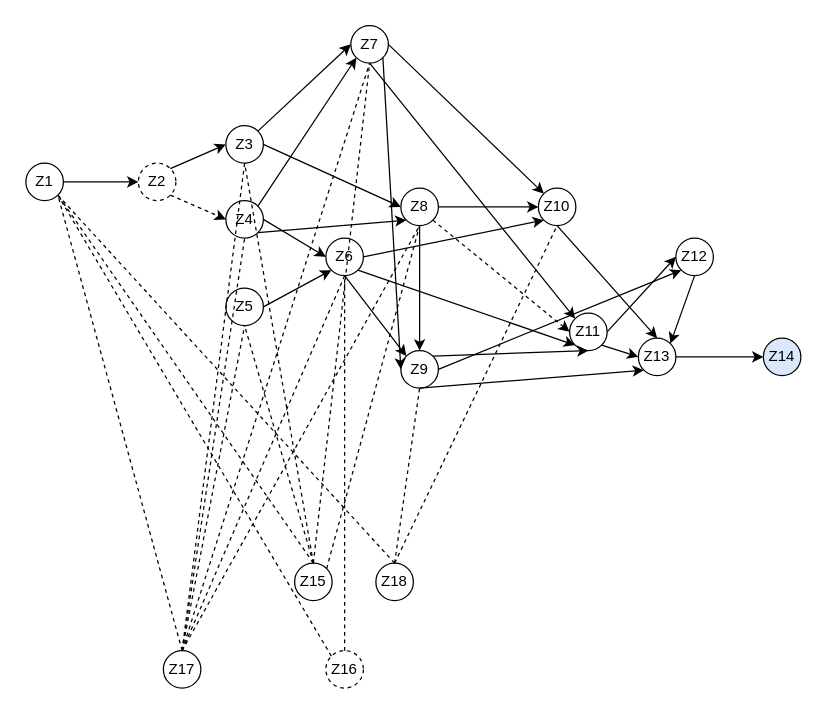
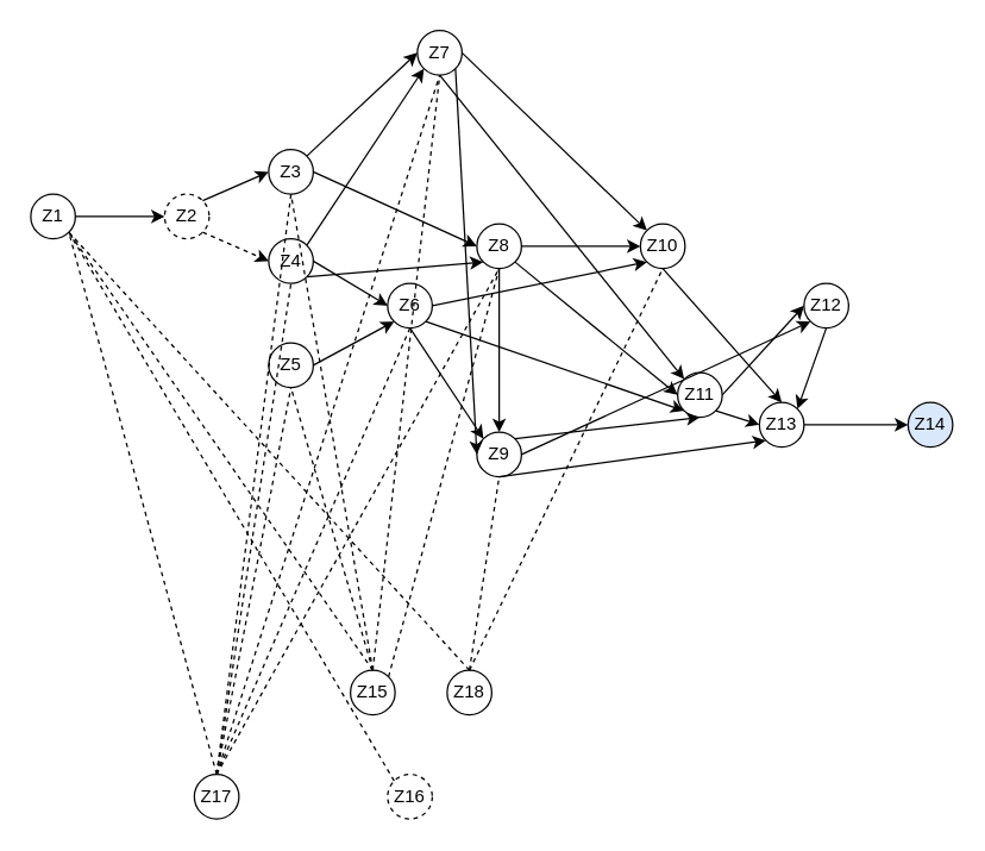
  <mxCell id="0" />
  <mxCell id="1" parent="0" />
  <mxCell id="2" value="Z1" style="ellipse;whiteSpace=wrap;html=1;aspect=fixed;" vertex="1" parent="1"><mxGeometry x="20" y="130" width="30" height="30" as="geometry" /></mxCell>
  <mxCell id="3" value="Z2" style="ellipse;whiteSpace=wrap;html=1;aspect=fixed;dashed=1;" vertex="1" parent="1"><mxGeometry x="110" y="130" width="30" height="30" as="geometry" /></mxCell>
  <mxCell id="4" value="Z3" style="ellipse;whiteSpace=wrap;html=1;aspect=fixed;" vertex="1" parent="1"><mxGeometry x="180" y="100" width="30" height="30" as="geometry" /></mxCell>
  <mxCell id="5" value="Z6" style="ellipse;whiteSpace=wrap;html=1;aspect=fixed;" vertex="1" parent="1"><mxGeometry x="260" y="190" width="30" height="30" as="geometry" /></mxCell>
  <mxCell id="6" value="Z11" style="ellipse;whiteSpace=wrap;html=1;aspect=fixed;" vertex="1" parent="1"><mxGeometry x="455" y="250" width="30" height="30" as="geometry" /></mxCell>
  <mxCell id="7" value="Z10" style="ellipse;whiteSpace=wrap;html=1;aspect=fixed;" vertex="1" parent="1"><mxGeometry x="430" y="150" width="30" height="30" as="geometry" /></mxCell>
- <mxCell id="8" value="Z9" style="ellipse;whiteSpace=wrap;html=1;aspect=fixed;" vertex="1" parent="1"><mxGeometry x="320" y="280" width="30" height="30" as="geometry" /></mxCell>
+ <mxCell id="8" value="Z9" style="ellipse;whiteSpace=wrap;html=1;aspect=fixed;" vertex="1" parent="1"><mxGeometry x="320" y="290" width="30" height="30" as="geometry" /></mxCell>
  <mxCell id="9" value="Z8" style="ellipse;whiteSpace=wrap;html=1;aspect=fixed;" vertex="1" parent="1"><mxGeometry x="320" y="150" width="30" height="30" as="geometry" /></mxCell>
  <mxCell id="10" value="Z7" style="ellipse;whiteSpace=wrap;html=1;aspect=fixed;" vertex="1" parent="1"><mxGeometry x="280" y="20" width="30" height="30" as="geometry" /></mxCell>
  <mxCell id="11" value="Z15" style="ellipse;whiteSpace=wrap;html=1;aspect=fixed;" vertex="1" parent="1"><mxGeometry x="235" y="450" width="30" height="30" as="geometry" /></mxCell>
  <mxCell id="12" value="Z5" style="ellipse;whiteSpace=wrap;html=1;aspect=fixed;" vertex="1" parent="1"><mxGeometry x="180" y="230" width="30" height="30" as="geometry" /></mxCell>
  <mxCell id="13" value="Z4" style="ellipse;whiteSpace=wrap;html=1;aspect=fixed;" vertex="1" parent="1"><mxGeometry x="180" y="160" width="30" height="30" as="geometry" /></mxCell>
  <mxCell id="14" value="Z16" style="ellipse;whiteSpace=wrap;html=1;aspect=fixed;dashed=1;" vertex="1" parent="1"><mxGeometry x="260" y="520" width="30" height="30" as="geometry" /></mxCell>
  <mxCell id="15" value="Z17" style="ellipse;whiteSpace=wrap;html=1;aspect=fixed;" vertex="1" parent="1"><mxGeometry x="130" y="520" width="30" height="30" as="geometry" /></mxCell>
  <mxCell id="16" value="Z18" style="ellipse;whiteSpace=wrap;html=1;aspect=fixed;" vertex="1" parent="1"><mxGeometry x="300" y="450" width="30" height="30" as="geometry" /></mxCell>
  <mxCell id="17" value="Z12" style="ellipse;whiteSpace=wrap;html=1;aspect=fixed;" vertex="1" parent="1"><mxGeometry x="540" y="190" width="30" height="30" as="geometry" /></mxCell>
  <mxCell id="18" value="Z13" style="ellipse;whiteSpace=wrap;html=1;aspect=fixed;" vertex="1" parent="1"><mxGeometry x="510" y="270" width="30" height="30" as="geometry" /></mxCell>
  <mxCell id="19" value="Z14" style="ellipse;whiteSpace=wrap;html=1;aspect=fixed;fillColor=#dae8fc;" vertex="1" parent="1"><mxGeometry x="610" y="270" width="30" height="30" as="geometry" /></mxCell>
  <mxCell id="20" value="" style="endArrow=classic;html=1;rounded=0;exitX=1;exitY=0.5;exitDx=0;exitDy=0;entryX=0;entryY=0.5;entryDx=0;entryDy=0;" edge="1" parent="1" source="2" target="3"><mxGeometry width="50" height="50" relative="1" as="geometry"><mxPoint x="70" y="90" as="sourcePoint" /><mxPoint x="120" y="90" as="targetPoint" /></mxGeometry></mxCell>
  <mxCell id="21" value="" style="endArrow=classic;html=1;rounded=0;exitX=1;exitY=0;exitDx=0;exitDy=0;entryX=0;entryY=0.5;entryDx=0;entryDy=0;" edge="1" parent="1" source="3" target="4"><mxGeometry width="50" height="50" relative="1" as="geometry"><mxPoint x="60" y="155" as="sourcePoint" /><mxPoint x="120" y="155" as="targetPoint" /></mxGeometry></mxCell>
  <mxCell id="22" value="" style="endArrow=classic;html=1;rounded=0;exitX=1;exitY=1;exitDx=0;exitDy=0;entryX=0;entryY=0.5;entryDx=0;entryDy=0;dashed=1;" edge="1" parent="1" source="3" target="13"><mxGeometry width="50" height="50" relative="1" as="geometry"><mxPoint x="146" y="144" as="sourcePoint" /><mxPoint x="190" y="125" as="targetPoint" /></mxGeometry></mxCell>
  <mxCell id="23" value="" style="endArrow=classic;html=1;rounded=0;exitX=1;exitY=0;exitDx=0;exitDy=0;entryX=0;entryY=0.5;entryDx=0;entryDy=0;" edge="1" parent="1" source="4" target="10"><mxGeometry width="50" height="50" relative="1" as="geometry"><mxPoint x="146" y="144" as="sourcePoint" /><mxPoint x="190" y="125" as="targetPoint" /></mxGeometry></mxCell>
  <mxCell id="24" value="" style="endArrow=classic;html=1;rounded=0;exitX=1;exitY=0.5;exitDx=0;exitDy=0;entryX=0;entryY=0.5;entryDx=0;entryDy=0;" edge="1" parent="1" source="13" target="5"><mxGeometry width="50" height="50" relative="1" as="geometry"><mxPoint x="216" y="114" as="sourcePoint" /><mxPoint x="290" y="45" as="targetPoint" /></mxGeometry></mxCell>
  <mxCell id="25" value="" style="endArrow=classic;html=1;rounded=0;exitX=1;exitY=0;exitDx=0;exitDy=0;entryX=0;entryY=1;entryDx=0;entryDy=0;" edge="1" parent="1" source="13" target="10"><mxGeometry width="50" height="50" relative="1" as="geometry"><mxPoint x="220" y="185" as="sourcePoint" /><mxPoint x="270" y="215" as="targetPoint" /></mxGeometry></mxCell>
  <mxCell id="26" value="" style="endArrow=classic;html=1;rounded=0;exitX=1;exitY=0.5;exitDx=0;exitDy=0;entryX=0;entryY=0.5;entryDx=0;entryDy=0;" edge="1" parent="1" source="4" target="9"><mxGeometry width="50" height="50" relative="1" as="geometry"><mxPoint x="216" y="114" as="sourcePoint" /><mxPoint x="290" y="45" as="targetPoint" /></mxGeometry></mxCell>
  <mxCell id="27" value="" style="endArrow=classic;html=1;rounded=0;exitX=1;exitY=0.5;exitDx=0;exitDy=0;entryX=0;entryY=0.5;entryDx=0;entryDy=0;" edge="1" parent="1" source="9" target="7"><mxGeometry width="50" height="50" relative="1" as="geometry"><mxPoint x="220" y="185" as="sourcePoint" /><mxPoint x="270" y="215" as="targetPoint" /></mxGeometry></mxCell>
- <mxCell id="28" value="" style="endArrow=classic;html=1;rounded=0;exitX=1;exitY=1;exitDx=0;exitDy=0;entryX=0;entryY=0.5;entryDx=0;entryDy=0;dashed=1;" edge="1" parent="1" source="9" target="6"><mxGeometry width="50" height="50" relative="1" as="geometry"><mxPoint x="360" y="175" as="sourcePoint" /><mxPoint x="440" y="175" as="targetPoint" /></mxGeometry></mxCell>
+ <mxCell id="28" value="" style="endArrow=classic;html=1;rounded=0;exitX=1;exitY=1;exitDx=0;exitDy=0;entryX=0;entryY=0.5;entryDx=0;entryDy=0;" edge="1" parent="1" source="9" target="6"><mxGeometry width="50" height="50" relative="1" as="geometry"><mxPoint x="360" y="175" as="sourcePoint" /><mxPoint x="440" y="175" as="targetPoint" /></mxGeometry></mxCell>
  <mxCell id="29" value="" style="endArrow=classic;html=1;rounded=0;exitX=1;exitY=0.5;exitDx=0;exitDy=0;entryX=0;entryY=0;entryDx=0;entryDy=0;" edge="1" parent="1" source="10" target="7"><mxGeometry width="50" height="50" relative="1" as="geometry"><mxPoint x="216" y="114" as="sourcePoint" /><mxPoint x="290" y="45" as="targetPoint" /></mxGeometry></mxCell>
  <mxCell id="30" value="" style="endArrow=classic;html=1;rounded=0;exitX=0.5;exitY=1;exitDx=0;exitDy=0;entryX=0.5;entryY=0;entryDx=0;entryDy=0;" edge="1" parent="1" source="9" target="8"><mxGeometry width="50" height="50" relative="1" as="geometry"><mxPoint x="356" y="186" as="sourcePoint" /><mxPoint x="430" y="245" as="targetPoint" /></mxGeometry></mxCell>
  <mxCell id="31" value="" style="endArrow=classic;html=1;rounded=0;exitX=1;exitY=1;exitDx=0;exitDy=0;entryX=0;entryY=1;entryDx=0;entryDy=0;" edge="1" parent="1" source="13" target="9"><mxGeometry width="50" height="50" relative="1" as="geometry"><mxPoint x="220" y="185" as="sourcePoint" /><mxPoint x="270" y="215" as="targetPoint" /></mxGeometry></mxCell>
  <mxCell id="32" value="" style="endArrow=classic;html=1;rounded=0;exitX=1;exitY=0.5;exitDx=0;exitDy=0;entryX=0;entryY=1;entryDx=0;entryDy=0;" edge="1" parent="1" source="12" target="5"><mxGeometry width="50" height="50" relative="1" as="geometry"><mxPoint x="223" y="280" as="sourcePoint" /><mxPoint x="267" y="299" as="targetPoint" /></mxGeometry></mxCell>
  <mxCell id="33" value="" style="endArrow=classic;html=1;rounded=0;exitX=0.5;exitY=1;exitDx=0;exitDy=0;entryX=0;entryY=0;entryDx=0;entryDy=0;" edge="1" parent="1" source="5" target="8"><mxGeometry width="50" height="50" relative="1" as="geometry"><mxPoint x="220" y="255" as="sourcePoint" /><mxPoint x="274" y="226" as="targetPoint" /></mxGeometry></mxCell>
  <mxCell id="34" value="" style="endArrow=classic;html=1;rounded=0;exitX=1;exitY=1;exitDx=0;exitDy=0;entryX=0;entryY=1;entryDx=0;entryDy=0;" edge="1" parent="1" source="5" target="6"><mxGeometry width="50" height="50" relative="1" as="geometry"><mxPoint x="285" y="230" as="sourcePoint" /><mxPoint x="334" y="294" as="targetPoint" /></mxGeometry></mxCell>
  <mxCell id="35" value="" style="endArrow=classic;html=1;rounded=0;exitX=1;exitY=0.5;exitDx=0;exitDy=0;entryX=0;entryY=1;entryDx=0;entryDy=0;" edge="1" parent="1" source="5" target="7"><mxGeometry width="50" height="50" relative="1" as="geometry"><mxPoint x="296" y="226" as="sourcePoint" /><mxPoint x="434" y="256" as="targetPoint" /></mxGeometry></mxCell>
  <mxCell id="36" value="" style="endArrow=classic;html=1;rounded=0;exitX=1;exitY=1;exitDx=0;exitDy=0;entryX=0;entryY=0.5;entryDx=0;entryDy=0;" edge="1" parent="1" source="10" target="8"><mxGeometry width="50" height="50" relative="1" as="geometry"><mxPoint x="320" y="45" as="sourcePoint" /><mxPoint x="444" y="164" as="targetPoint" /></mxGeometry></mxCell>
  <mxCell id="37" value="" style="endArrow=classic;html=1;rounded=0;exitX=0.5;exitY=1;exitDx=0;exitDy=0;entryX=0;entryY=0;entryDx=0;entryDy=0;" edge="1" parent="1" source="10" target="6"><mxGeometry width="50" height="50" relative="1" as="geometry"><mxPoint x="320" y="45" as="sourcePoint" /><mxPoint x="444" y="164" as="targetPoint" /></mxGeometry></mxCell>
  <mxCell id="38" value="" style="endArrow=classic;html=1;rounded=0;exitX=1;exitY=0;exitDx=0;exitDy=0;entryX=0.5;entryY=1;entryDx=0;entryDy=0;" edge="1" parent="1" source="8" target="6"><mxGeometry width="50" height="50" relative="1" as="geometry"><mxPoint x="420" y="290" as="sourcePoint" /><mxPoint x="469" y="354" as="targetPoint" /></mxGeometry></mxCell>
  <mxCell id="39" value="" style="endArrow=classic;html=1;rounded=0;exitX=0.5;exitY=1;exitDx=0;exitDy=0;entryX=0.5;entryY=0;entryDx=0;entryDy=0;" edge="1" parent="1" source="7" target="18"><mxGeometry width="50" height="50" relative="1" as="geometry"><mxPoint x="421" y="344" as="sourcePoint" /><mxPoint x="510" y="310" as="targetPoint" /></mxGeometry></mxCell>
  <mxCell id="40" value="" style="endArrow=classic;html=1;rounded=0;exitX=1;exitY=0.5;exitDx=0;exitDy=0;entryX=0;entryY=0.5;entryDx=0;entryDy=0;" edge="1" parent="1" source="6" target="17"><mxGeometry width="50" height="50" relative="1" as="geometry"><mxPoint x="455" y="190" as="sourcePoint" /><mxPoint x="535" y="280" as="targetPoint" /></mxGeometry></mxCell>
  <mxCell id="41" value="" style="endArrow=classic;html=1;rounded=0;exitX=0.5;exitY=1;exitDx=0;exitDy=0;entryX=0;entryY=1;entryDx=0;entryDy=0;" edge="1" parent="1" source="8" target="18"><mxGeometry width="50" height="50" relative="1" as="geometry"><mxPoint x="361" y="334" as="sourcePoint" /><mxPoint x="450" y="300" as="targetPoint" /></mxGeometry></mxCell>
  <mxCell id="42" value="" style="endArrow=classic;html=1;rounded=0;exitX=1;exitY=0.5;exitDx=0;exitDy=0;entryX=0;entryY=1;entryDx=0;entryDy=0;" edge="1" parent="1" source="8" target="17"><mxGeometry width="50" height="50" relative="1" as="geometry"><mxPoint x="373.5" y="294" as="sourcePoint" /><mxPoint x="462.5" y="260" as="targetPoint" /></mxGeometry></mxCell>
  <mxCell id="43" value="" style="endArrow=classic;html=1;rounded=0;exitX=1;exitY=0.5;exitDx=0;exitDy=0;" edge="1" parent="1" source="18" target="19"><mxGeometry width="50" height="50" relative="1" as="geometry"><mxPoint x="505.5" y="354" as="sourcePoint" /><mxPoint x="684.5" y="340" as="targetPoint" /></mxGeometry></mxCell>
  <mxCell id="44" value="" style="endArrow=classic;html=1;rounded=0;exitX=0.5;exitY=1;exitDx=0;exitDy=0;entryX=1;entryY=0;entryDx=0;entryDy=0;" edge="1" parent="1" source="17" target="18"><mxGeometry width="50" height="50" relative="1" as="geometry"><mxPoint x="560" y="250" as="sourcePoint" /><mxPoint x="630" y="250" as="targetPoint" /></mxGeometry></mxCell>
  <mxCell id="45" value="" style="endArrow=classic;html=1;rounded=0;exitX=1;exitY=1;exitDx=0;exitDy=0;entryX=0;entryY=0.5;entryDx=0;entryDy=0;" edge="1" parent="1" source="6" target="18"><mxGeometry width="50" height="50" relative="1" as="geometry"><mxPoint x="565" y="230" as="sourcePoint" /><mxPoint x="546" y="284" as="targetPoint" /></mxGeometry></mxCell>
  <mxCell id="46" value="" style="endArrow=none;dashed=1;html=1;rounded=0;entryX=0.5;entryY=1;entryDx=0;entryDy=0;exitX=0.5;exitY=0;exitDx=0;exitDy=0;" edge="1" parent="1" source="16" target="7"><mxGeometry width="50" height="50" relative="1" as="geometry"><mxPoint x="260" y="400" as="sourcePoint" /><mxPoint x="310" y="350" as="targetPoint" /></mxGeometry></mxCell>
  <mxCell id="47" value="" style="endArrow=none;dashed=1;html=1;rounded=0;entryX=0.5;entryY=1;entryDx=0;entryDy=0;exitX=0.5;exitY=0;exitDx=0;exitDy=0;" edge="1" parent="1" source="16" target="8"><mxGeometry width="50" height="50" relative="1" as="geometry"><mxPoint x="350" y="584" as="sourcePoint" /><mxPoint x="469" y="310" as="targetPoint" /></mxGeometry></mxCell>
  <mxCell id="48" value="" style="endArrow=none;dashed=1;html=1;rounded=0;entryX=0.5;entryY=1;entryDx=0;entryDy=0;exitX=1;exitY=0;exitDx=0;exitDy=0;" edge="1" parent="1" source="11" target="9"><mxGeometry width="50" height="50" relative="1" as="geometry"><mxPoint x="365.5" y="564" as="sourcePoint" /><mxPoint x="484.5" y="290" as="targetPoint" /></mxGeometry></mxCell>
  <mxCell id="49" value="" style="endArrow=none;dashed=1;html=1;rounded=0;entryX=1;entryY=1;entryDx=0;entryDy=0;exitX=0.5;exitY=0;exitDx=0;exitDy=0;" edge="1" parent="1" source="11" target="2"><mxGeometry width="50" height="50" relative="1" as="geometry"><mxPoint x="60" y="554" as="sourcePoint" /><mxPoint x="149" y="280" as="targetPoint" /></mxGeometry></mxCell>
  <mxCell id="50" value="" style="endArrow=none;dashed=1;html=1;rounded=0;entryX=1;entryY=1;entryDx=0;entryDy=0;exitX=0.5;exitY=0;exitDx=0;exitDy=0;" edge="1" parent="1" source="16" target="2"><mxGeometry width="50" height="50" relative="1" as="geometry"><mxPoint x="245" y="460" as="sourcePoint" /><mxPoint x="56" y="166" as="targetPoint" /></mxGeometry></mxCell>
- <mxCell id="51" value="" style="endArrow=none;dashed=1;html=1;rounded=0;entryX=0.5;entryY=1;entryDx=0;entryDy=0;exitX=0.5;exitY=0;exitDx=0;exitDy=0;" edge="1" parent="1" source="14" target="5"><mxGeometry width="50" height="50" relative="1" as="geometry"><mxPoint x="210" y="612" as="sourcePoint" /><mxPoint x="21" y="318" as="targetPoint" /></mxGeometry></mxCell>
  <mxCell id="52" value="" style="endArrow=none;dashed=1;html=1;rounded=0;entryX=0.5;entryY=1;entryDx=0;entryDy=0;exitX=0.5;exitY=0;exitDx=0;exitDy=0;" edge="1" parent="1" source="15" target="5"><mxGeometry width="50" height="50" relative="1" as="geometry"><mxPoint x="156" y="524" as="sourcePoint" /><mxPoint x="285" y="230" as="targetPoint" /></mxGeometry></mxCell>
  <mxCell id="53" value="" style="endArrow=none;dashed=1;html=1;rounded=0;entryX=1;entryY=1;entryDx=0;entryDy=0;exitX=0;exitY=0;exitDx=0;exitDy=0;" edge="1" parent="1" source="14" target="2"><mxGeometry width="50" height="50" relative="1" as="geometry"><mxPoint x="180" y="584" as="sourcePoint" /><mxPoint x="-9" y="290" as="targetPoint" /></mxGeometry></mxCell>
  <mxCell id="54" value="" style="endArrow=none;dashed=1;html=1;rounded=0;entryX=0.5;entryY=1;entryDx=0;entryDy=0;exitX=0.5;exitY=0;exitDx=0;exitDy=0;" edge="1" parent="1" source="15" target="9"><mxGeometry width="50" height="50" relative="1" as="geometry"><mxPoint x="166" y="534" as="sourcePoint" /><mxPoint x="285" y="230" as="targetPoint" /></mxGeometry></mxCell>
  <mxCell id="55" value="" style="endArrow=none;dashed=1;html=1;rounded=0;entryX=0.5;entryY=1;entryDx=0;entryDy=0;exitX=0.5;exitY=0;exitDx=0;exitDy=0;" edge="1" parent="1" source="15" target="13"><mxGeometry width="50" height="50" relative="1" as="geometry"><mxPoint x="166" y="534" as="sourcePoint" /><mxPoint x="285" y="230" as="targetPoint" /></mxGeometry></mxCell>
  <mxCell id="56" value="" style="endArrow=none;dashed=1;html=1;rounded=0;entryX=1;entryY=1;entryDx=0;entryDy=0;exitX=0.5;exitY=0;exitDx=0;exitDy=0;" edge="1" parent="1" source="15" target="2"><mxGeometry width="50" height="50" relative="1" as="geometry"><mxPoint x="325" y="460" as="sourcePoint" /><mxPoint x="56" y="166" as="targetPoint" /></mxGeometry></mxCell>
  <mxCell id="57" value="" style="endArrow=none;dashed=1;html=1;rounded=0;entryX=0.5;entryY=1;entryDx=0;entryDy=0;exitX=0.5;exitY=0;exitDx=0;exitDy=0;" edge="1" parent="1" source="11" target="4"><mxGeometry width="50" height="50" relative="1" as="geometry"><mxPoint x="155" y="530" as="sourcePoint" /><mxPoint x="56" y="166" as="targetPoint" /></mxGeometry></mxCell>
  <mxCell id="58" value="" style="endArrow=none;dashed=1;html=1;rounded=0;exitX=0.5;exitY=0;exitDx=0;exitDy=0;entryX=0.5;entryY=1;entryDx=0;entryDy=0;" edge="1" parent="1" source="15" target="4"><mxGeometry width="50" height="50" relative="1" as="geometry"><mxPoint x="120" y="480" as="sourcePoint" /><mxPoint x="190" y="140" as="targetPoint" /></mxGeometry></mxCell>
  <mxCell id="59" value="" style="endArrow=none;dashed=1;html=1;rounded=0;entryX=0.5;entryY=1;entryDx=0;entryDy=0;exitX=0.5;exitY=0;exitDx=0;exitDy=0;" edge="1" parent="1" source="15" target="12"><mxGeometry width="50" height="50" relative="1" as="geometry"><mxPoint x="245" y="460" as="sourcePoint" /><mxPoint x="205" y="140" as="targetPoint" /></mxGeometry></mxCell>
  <mxCell id="60" value="" style="endArrow=none;dashed=1;html=1;rounded=0;entryX=0.5;entryY=1;entryDx=0;entryDy=0;exitX=0.5;exitY=0;exitDx=0;exitDy=0;" edge="1" parent="1" source="11" target="12"><mxGeometry width="50" height="50" relative="1" as="geometry"><mxPoint x="245" y="460" as="sourcePoint" /><mxPoint x="205" y="140" as="targetPoint" /></mxGeometry></mxCell>
  <mxCell id="61" value="" style="endArrow=none;dashed=1;html=1;rounded=0;entryX=0.5;entryY=1;entryDx=0;entryDy=0;exitX=0.5;exitY=0;exitDx=0;exitDy=0;" edge="1" parent="1" source="15" target="10"><mxGeometry width="50" height="50" relative="1" as="geometry"><mxPoint x="336" y="464" as="sourcePoint" /><mxPoint x="455" y="190" as="targetPoint" /></mxGeometry></mxCell>
  <mxCell id="62" value="" style="endArrow=none;dashed=1;html=1;rounded=0;entryX=0.5;entryY=1;entryDx=0;entryDy=0;exitX=0.5;exitY=0;exitDx=0;exitDy=0;" edge="1" parent="1" source="11" target="10"><mxGeometry width="50" height="50" relative="1" as="geometry"><mxPoint x="280" y="530" as="sourcePoint" /><mxPoint x="430" y="60" as="targetPoint" /></mxGeometry></mxCell>
